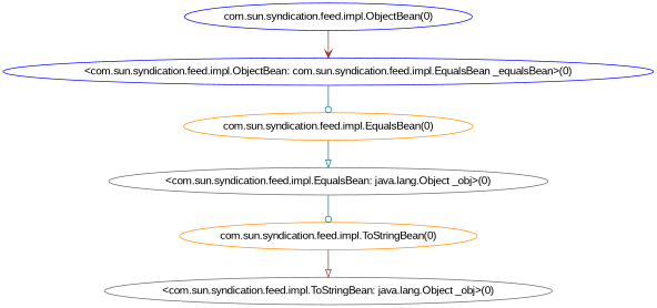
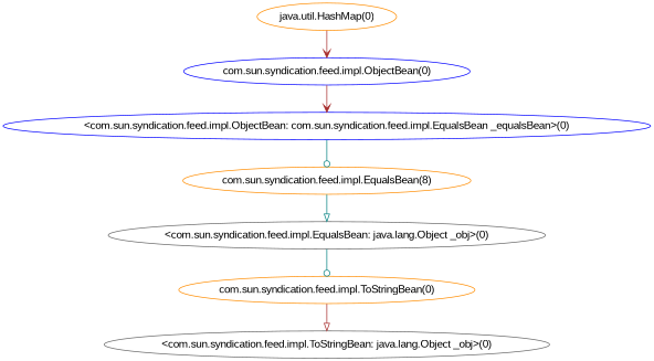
  digraph {
    fontname="Liberation Sans"
    node [color=darkorange fontname="Liberation Sans"]
    edge [arrowhead=vee color=brown fontname="Liberation Sans"]
+   "java.util.HashMap(0)"
    "com.sun.syndication.feed.impl.ObjectBean(0)" [color=blue]
    "<com.sun.syndication.feed.impl.ObjectBean: com.sun.syndication.feed.impl.EqualsBean _equalsBean>(0)" [color=blue]
-   "com.sun.syndication.feed.impl.EqualsBean(0)"
+   "com.sun.syndication.feed.impl.EqualsBean(0)" [label="com.sun.syndication.feed.impl.EqualsBean(8)"]
    "<com.sun.syndication.feed.impl.EqualsBean: java.lang.Object _obj>(0)" [color=gray40]
    "com.sun.syndication.feed.impl.ToStringBean(0)"
    "<com.sun.syndication.feed.impl.ToStringBean: java.lang.Object _obj>(0)" [color=gray40]
+   "java.util.HashMap(0)" -> "com.sun.syndication.feed.impl.ObjectBean(0)"
    "com.sun.syndication.feed.impl.ObjectBean(0)" -> "<com.sun.syndication.feed.impl.ObjectBean: com.sun.syndication.feed.impl.EqualsBean _equalsBean>(0)"
    "<com.sun.syndication.feed.impl.ObjectBean: com.sun.syndication.feed.impl.EqualsBean _equalsBean>(0)" -> "com.sun.syndication.feed.impl.EqualsBean(0)" [arrowhead=odot color=teal]
    "com.sun.syndication.feed.impl.EqualsBean(0)" -> "<com.sun.syndication.feed.impl.EqualsBean: java.lang.Object _obj>(0)" [arrowhead=onormal color=teal]
    "<com.sun.syndication.feed.impl.EqualsBean: java.lang.Object _obj>(0)" -> "com.sun.syndication.feed.impl.ToStringBean(0)" [arrowhead=odot color=teal]
    "com.sun.syndication.feed.impl.ToStringBean(0)" -> "<com.sun.syndication.feed.impl.ToStringBean: java.lang.Object _obj>(0)" [arrowhead=onormal]
  }
